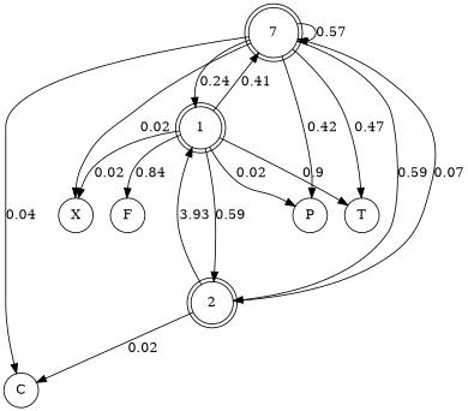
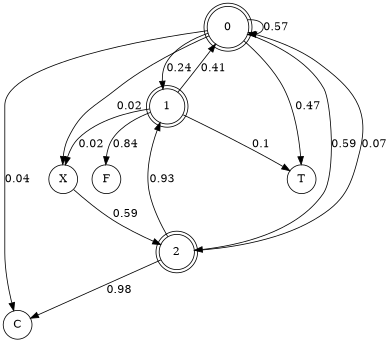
  digraph {
    node [shape=circle]
-   0 [shape=doublecircle label=7]
+   0 [shape=doublecircle]
    1 [shape=doublecircle]
    2 [shape=doublecircle]
    T
-   P
    X
    C
    F
    subgraph sub_1 {
      label=states
      0
      1
      2
    }
    subgraph sub_2 {
      color=blue
      label=actions
      0
      1
      2
      T
-     P
      X
      C
      F
    }
    0 -> 0 [label=0.57]
    0 -> 1 [label=0.24]
    0 -> 2 [label=0.59]
    0 -> T [label=0.47]
-   0 -> P [label=0.42]
    0 -> X [label=0.02]
    0 -> C [label=0.04]
    1 -> 0 [label=0.41]
-   1 -> 2 [label=0.59]
-   1 -> T [label=0.9]
-   1 -> P [label=0.02]
+   X -> 2 [label=0.59]
+   1 -> T [label=0.1]
    1 -> X [label=0.02]
    1 -> F [label=0.84]
    2 -> 0 [label=0.07]
-   2 -> 1 [label=3.93]
-   2 -> C [label=0.02]
+   2 -> 1 [label=0.93]
+   2 -> C [label=0.98]
  }
